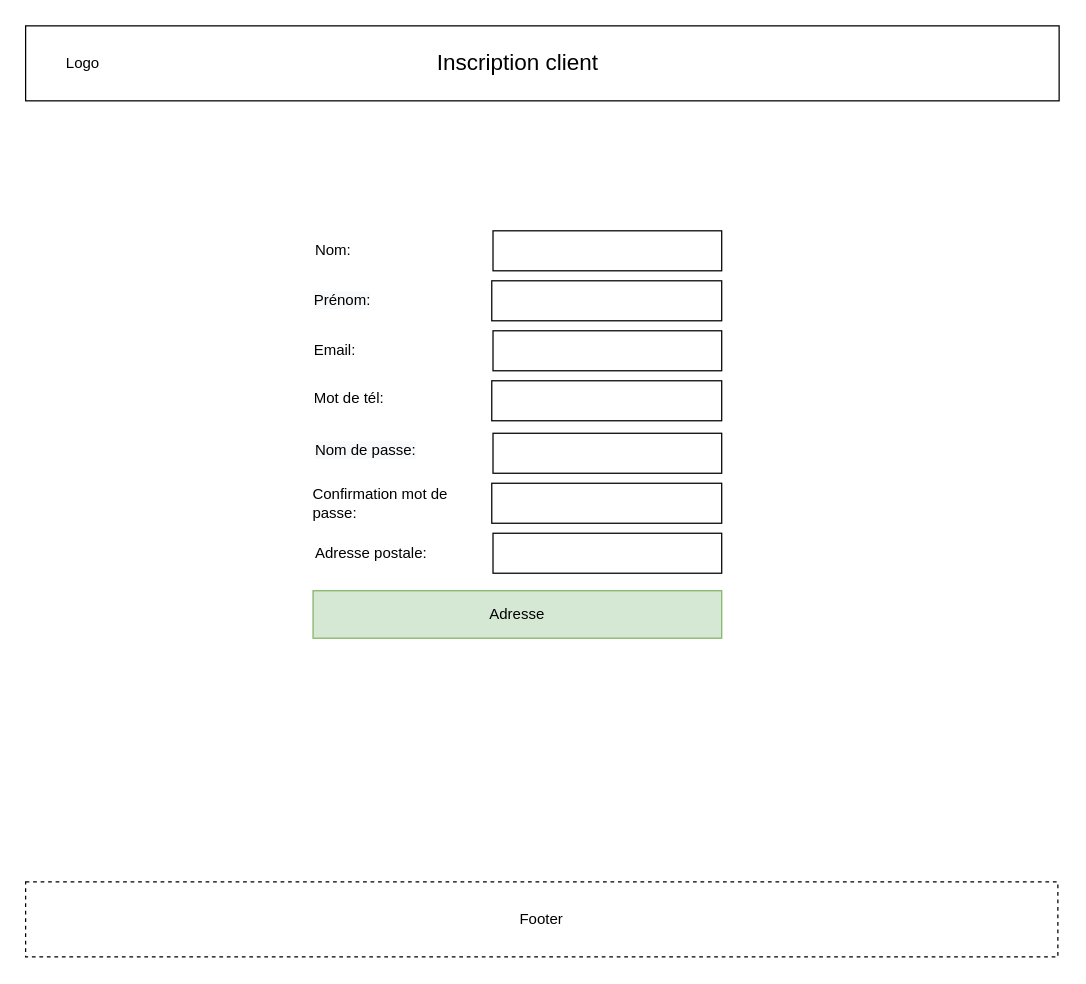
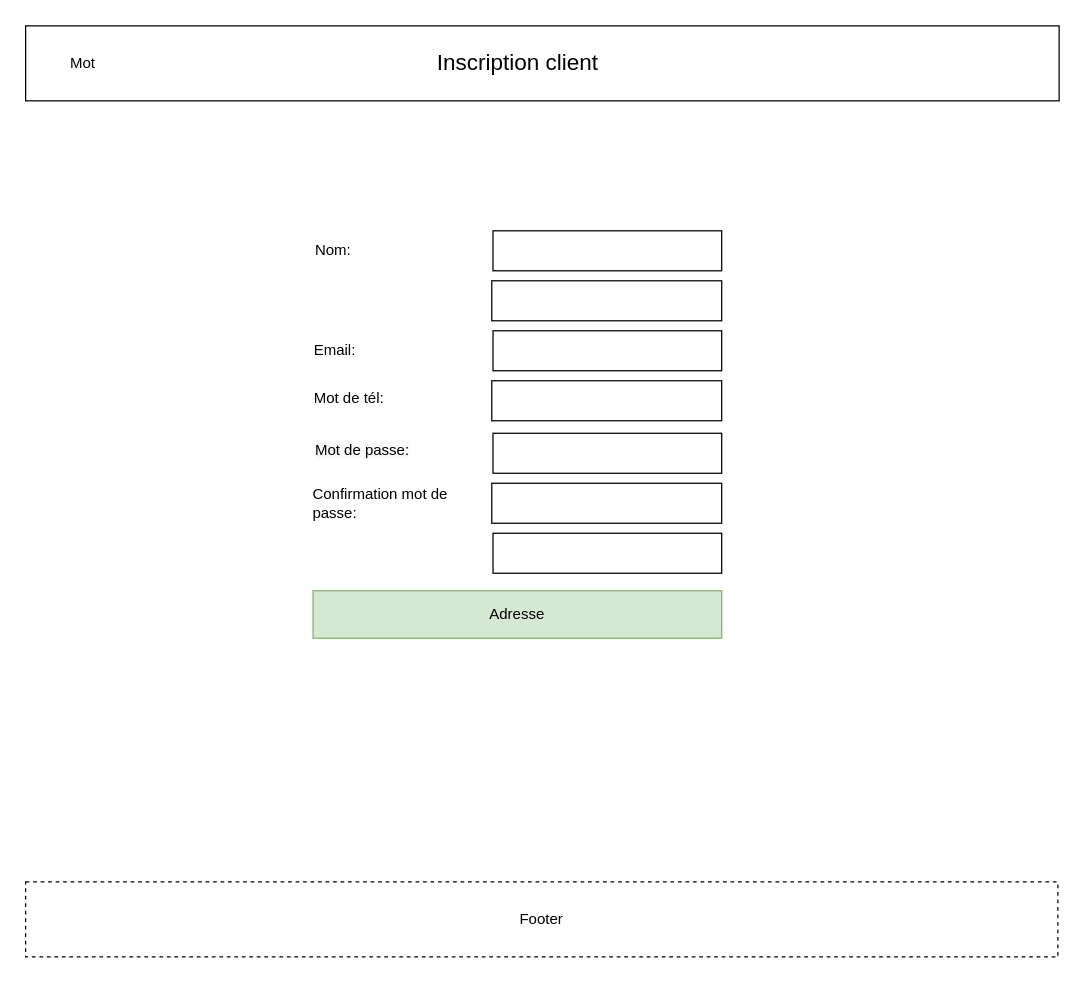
  <mxCell id="0" />
  <mxCell id="1" parent="0" />
  <mxCell id="2" value="" style="rounded=0;whiteSpace=wrap;html=1;" parent="1" vertex="1"><mxGeometry width="827" height="60" as="geometry" x="20" y="20" /></mxCell>
- <mxCell id="3" value="Logo" style="text;html=1;strokeColor=none;fillColor=none;align=center;verticalAlign=middle;whiteSpace=wrap;rounded=0;" parent="1" vertex="1"><mxGeometry x="46" y="40" width="40" height="20" as="geometry" /></mxCell>
+ <mxCell id="3" value="Mot" style="text;html=1;strokeColor=none;fillColor=none;align=center;verticalAlign=middle;whiteSpace=wrap;rounded=0;" parent="1" vertex="1"><mxGeometry x="46" y="40" width="40" height="20" as="geometry" /></mxCell>
  <mxCell id="4" value="&lt;font style=&quot;font-size: 18px&quot;&gt;Inscription client&lt;br&gt;&lt;/font&gt;" style="text;html=1;strokeColor=none;fillColor=none;align=center;verticalAlign=middle;whiteSpace=wrap;rounded=0;" parent="1" vertex="1"><mxGeometry x="346.5" y="36.5" width="134" height="27" as="geometry" /></mxCell>
  <mxCell id="5" value="" style="rounded=0;whiteSpace=wrap;html=1;" parent="1" vertex="1"><mxGeometry x="394" y="184" width="183" height="32" as="geometry" /></mxCell>
  <mxCell id="6" value="" style="rounded=0;whiteSpace=wrap;html=1;" parent="1" vertex="1"><mxGeometry x="393" y="224" width="184" height="32" as="geometry" /></mxCell>
  <mxCell id="7" value="Adresse" style="rounded=0;whiteSpace=wrap;html=1;fillColor=#d5e8d4;strokeColor=#82b366;" parent="1" vertex="1"><mxGeometry x="250" y="472" width="327" height="38" as="geometry" /></mxCell>
  <mxCell id="8" value="Nom:" style="text;html=1;strokeColor=none;fillColor=none;align=left;verticalAlign=middle;whiteSpace=wrap;rounded=0;" parent="1" vertex="1"><mxGeometry x="250" y="190" width="123" height="20" as="geometry" /></mxCell>
- <mxCell id="9" value="&lt;span style=&quot;color: rgb(0 , 0 , 0) ; font-family: &amp;#34;helvetica&amp;#34; ; font-size: 12px ; font-style: normal ; font-weight: 400 ; letter-spacing: normal ; text-indent: 0px ; text-transform: none ; word-spacing: 0px ; background-color: rgb(248 , 249 , 250) ; display: inline ; float: none&quot;&gt;Prénom:&lt;/span&gt;" style="text;whiteSpace=wrap;html=1;align=left;" parent="1" vertex="1"><mxGeometry x="249" y="226" width="128" height="28" as="geometry" /></mxCell>
  <mxCell id="10" value="Footer" style="rounded=0;whiteSpace=wrap;html=1;dashed=1;" parent="1" vertex="1"><mxGeometry y="705" width="826" height="60" as="geometry" x="20" /></mxCell>
  <mxCell id="11" value="" style="rounded=0;whiteSpace=wrap;html=1;" parent="1" vertex="1"><mxGeometry x="394" y="264" width="183" height="32" as="geometry" /></mxCell>
  <mxCell id="12" value="" style="rounded=0;whiteSpace=wrap;html=1;" parent="1" vertex="1"><mxGeometry x="393" y="304" width="184" height="32" as="geometry" /></mxCell>
  <mxCell id="13" value="Email:" style="text;html=1;strokeColor=none;fillColor=none;align=left;verticalAlign=middle;whiteSpace=wrap;rounded=0;" parent="1" vertex="1"><mxGeometry x="249" y="270" width="124" height="20" as="geometry" /></mxCell>
- <mxCell id="14" value="&lt;span style=&quot;color: rgb(0 , 0 , 0) ; font-family: &amp;#34;helvetica&amp;#34; ; font-size: 12px ; font-style: normal ; font-weight: 400 ; letter-spacing: normal ; text-indent: 0px ; text-transform: none ; word-spacing: 0px ; background-color: rgb(248 , 249 , 250) ; display: inline ; float: none&quot;&gt;Nom de passe:&lt;/span&gt;" style="text;whiteSpace=wrap;html=1;align=left;" parent="1" vertex="1"><mxGeometry x="250" y="346" width="131" height="28" as="geometry" /></mxCell>
+ <mxCell id="14" value="&lt;span style=&quot;color: rgb(0 , 0 , 0) ; font-family: &amp;#34;helvetica&amp;#34; ; font-size: 12px ; font-style: normal ; font-weight: 400 ; letter-spacing: normal ; text-indent: 0px ; text-transform: none ; word-spacing: 0px ; background-color: rgb(248 , 249 , 250) ; display: inline ; float: none&quot;&gt;Mot de passe:&lt;/span&gt;" style="text;whiteSpace=wrap;html=1;align=left;" parent="1" vertex="1"><mxGeometry x="250" y="346" width="131" height="28" as="geometry" /></mxCell>
  <mxCell id="15" value="" style="rounded=0;whiteSpace=wrap;html=1;" parent="1" vertex="1"><mxGeometry x="394" y="346" width="183" height="32" as="geometry" /></mxCell>
  <mxCell id="16" value="" style="rounded=0;whiteSpace=wrap;html=1;" parent="1" vertex="1"><mxGeometry x="393" y="386" width="184" height="32" as="geometry" /></mxCell>
  <mxCell id="17" value="Confirmation mot de passe:" style="text;html=1;strokeColor=none;fillColor=none;align=left;verticalAlign=middle;whiteSpace=wrap;rounded=0;" parent="1" vertex="1"><mxGeometry x="248" y="392" width="129" height="20" as="geometry" /></mxCell>
  <mxCell id="18" value="" style="rounded=0;whiteSpace=wrap;html=1;" parent="1" vertex="1"><mxGeometry x="394" y="426" width="183" height="32" as="geometry" /></mxCell>
  <mxCell id="19" value="&lt;font face=&quot;helvetica&quot;&gt;Mot de tél:&lt;/font&gt;" style="text;whiteSpace=wrap;html=1;align=left;" parent="1" vertex="1"><mxGeometry x="249" y="304" width="128" height="28" as="geometry" /></mxCell>
- <mxCell id="20" value="Adresse postale:" style="text;html=1;strokeColor=none;fillColor=none;align=left;verticalAlign=middle;whiteSpace=wrap;rounded=0;" parent="1" vertex="1"><mxGeometry x="250" y="432" width="129" height="20" as="geometry" /></mxCell>
